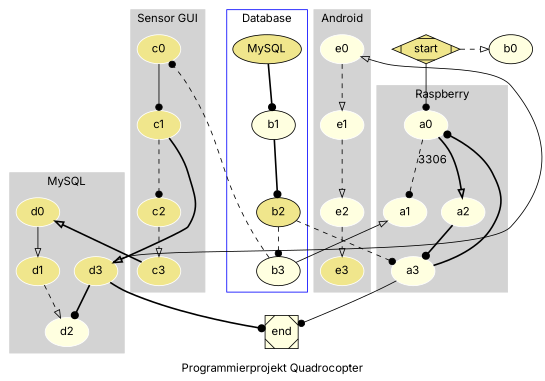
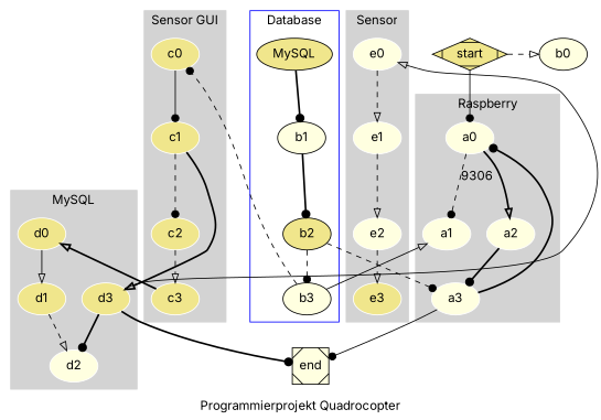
  digraph {
    fontname=Inter
    label="Programmierprojekt Quadrocopter"
    node [color=white fillcolor=lightyellow fontname=Inter style=filled]
    edge [arrowhead=dot fontname=Inter style=dashed]
    a0
    a1
    a2
    a3
    MySQL [fillcolor=khaki color=""]
    b1 [color=""]
    b2 [fillcolor=khaki color=""]
    b3 [color=""]
    c0 [fillcolor=khaki]
    c1 [fillcolor=khaki]
    c2 [fillcolor=khaki]
    c3 [fillcolor=khaki]
    d0 [fillcolor=khaki]
    d1 [fillcolor=khaki]
    d2
    d3 [fillcolor=khaki]
    e0
    e1
    e2
    e3 [fillcolor=khaki]
    end [shape=Msquare color=""]
    start [fillcolor=khaki shape=Mdiamond color=""]
    b0 [color=""]
    subgraph cluster_1 {
      color=lightgrey
      label=Raspberry
      style=filled
      a0
      a1
      a2
      a3
    }
    subgraph cluster_2 {
      color=blue
      label=Database
      MySQL
      b1
      b2
      b3
    }
    subgraph cluster_3 {
      color=lightgrey
      label="Sensor GUI"
      style=filled
      c0
      c1
      c2
      c3
    }
    subgraph cluster_4 {
      color=lightgrey
      label=MySQL
      style=filled
      d0
      d1
      d2
      d3
    }
    subgraph cluster_5 {
      color=lightgrey
-     label=Android
+     label=Sensor
      style=filled
      e0
      e1
      e2
      e3
    }
-   a0 -> a1 [label=3306]
+   a0 -> a1 [label=9306]
    a0 -> a2 [arrowhead=onormal style=bold]
    a2 -> a3 [style=bold]
    a3 -> a0 [constraint=false style=bold]
    a3 -> end [style=solid]
    MySQL -> b1 [style=bold]
    b1 -> b2 [style=bold]
    b2 -> a3 [constraint=false]
    b2 -> b3
    b3 -> a1 [arrowhead=onormal constraint=false style=solid]
    b3 -> c0 [constraint=false]
    c0 -> c1 [style=solid]
    c1 -> c2
    c1 -> d3 [arrowhead=onormal constraint=false style=bold]
    c2 -> c3 [arrowhead=onormal]
    c3 -> d0 [arrowhead=onormal constraint=false style=bold]
    d0 -> d1 [arrowhead=onormal style=solid]
    d1 -> d2 [arrowhead=onormal]
    d3 -> d2 [style=bold]
    d3 -> e0 [arrowhead=onormal constraint=false style=solid]
    d3 -> end [style=bold]
    e0 -> e1 [arrowhead=onormal]
    e1 -> e2 [arrowhead=onormal]
    e2 -> e3 [arrowhead=onormal]
    start -> a0 [style=solid]
    start -> b0 [arrowhead=onormal constraint=false]
  }
